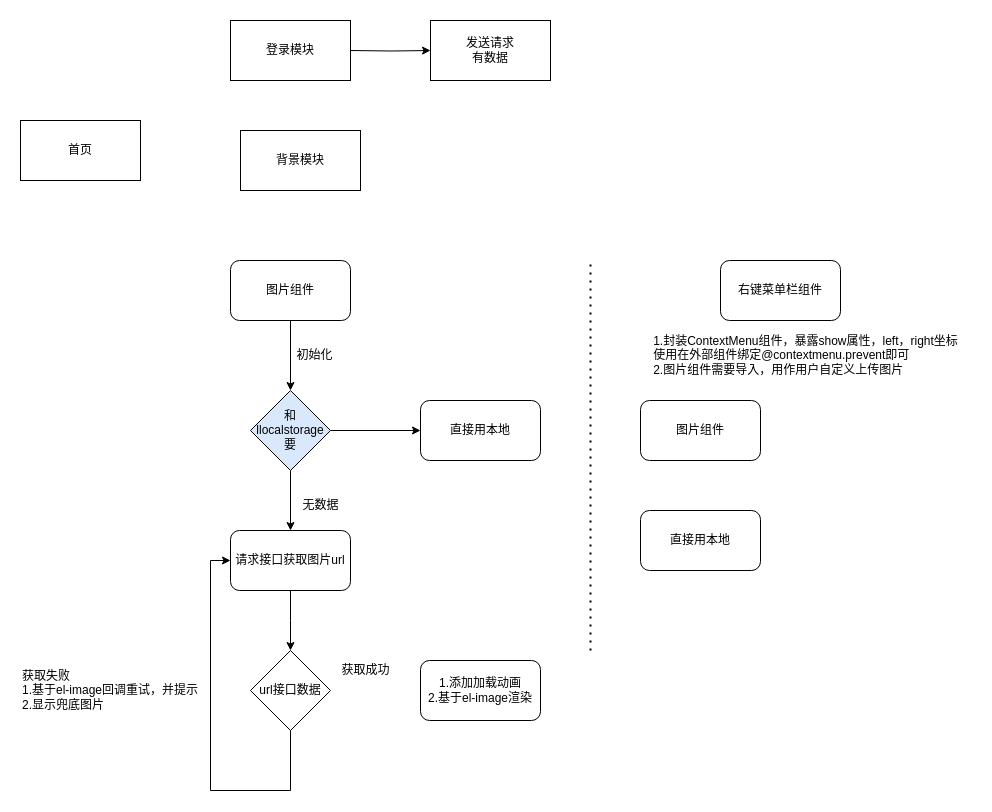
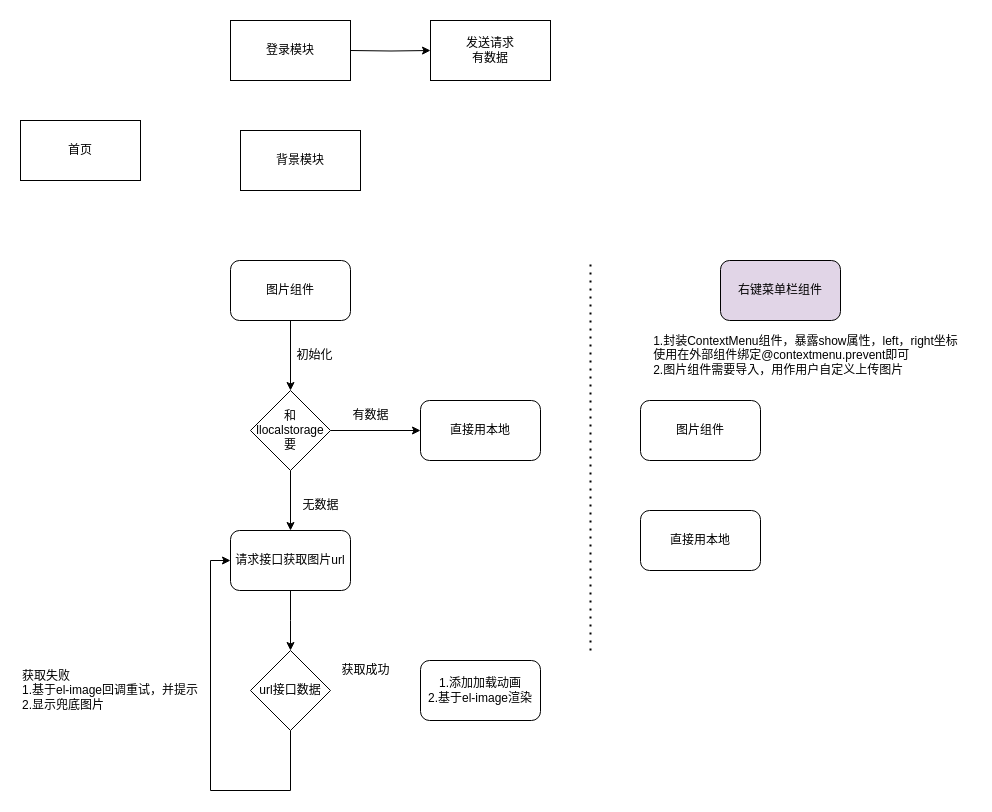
  <mxCell id="0" />
  <mxCell id="1" parent="0" />
  <mxCell id="2" value="" style="edgeStyle=orthogonalEdgeStyle;rounded=0;orthogonalLoop=1;jettySize=auto;html=1;" parent="1" target="3" edge="1"><mxGeometry relative="1" as="geometry"><mxPoint x="350" y="50" as="sourcePoint" /></mxGeometry></mxCell>
  <mxCell id="3" value="发送请求&lt;br&gt;有数据" style="whiteSpace=wrap;html=1;rounded=0;" parent="1" vertex="1"><mxGeometry x="430" y="20" width="120" height="60" as="geometry" /></mxCell>
  <mxCell id="4" value="首页" style="rounded=0;whiteSpace=wrap;html=1;" parent="1" vertex="1"><mxGeometry x="20" y="120" width="120" height="60" as="geometry" /></mxCell>
  <mxCell id="5" value="登录模块" style="rounded=0;whiteSpace=wrap;html=1;" parent="1" vertex="1"><mxGeometry x="230" y="20" width="120" height="60" as="geometry" /></mxCell>
  <mxCell id="6" value="背景模块" style="rounded=0;whiteSpace=wrap;html=1;" parent="1" vertex="1"><mxGeometry x="240" y="130" width="120" height="60" as="geometry" /></mxCell>
  <mxCell id="7" style="edgeStyle=orthogonalEdgeStyle;rounded=0;orthogonalLoop=1;jettySize=auto;html=1;entryX=0.5;entryY=0;entryDx=0;entryDy=0;" parent="1" source="8" target="14" edge="1"><mxGeometry relative="1" as="geometry" /></mxCell>
  <mxCell id="8" value="图片组件" style="rounded=1;whiteSpace=wrap;html=1;" parent="1" vertex="1"><mxGeometry x="230" y="260" width="120" height="60" as="geometry" /></mxCell>
  <mxCell id="9" style="edgeStyle=orthogonalEdgeStyle;rounded=0;orthogonalLoop=1;jettySize=auto;html=1;" parent="1" source="10" edge="1"><mxGeometry relative="1" as="geometry"><mxPoint x="290" y="650" as="targetPoint" /></mxGeometry></mxCell>
  <mxCell id="10" value="请求接口获取图片url" style="whiteSpace=wrap;html=1;rounded=1;" parent="1" vertex="1"><mxGeometry x="230" y="530" width="120" height="60" as="geometry" /></mxCell>
  <mxCell id="11" value="直接用本地" style="whiteSpace=wrap;html=1;rounded=1;" parent="1" vertex="1"><mxGeometry x="420" y="400" width="120" height="60" as="geometry" /></mxCell>
  <mxCell id="12" style="edgeStyle=orthogonalEdgeStyle;rounded=0;orthogonalLoop=1;jettySize=auto;html=1;entryX=0;entryY=0.5;entryDx=0;entryDy=0;" parent="1" source="14" target="11" edge="1"><mxGeometry relative="1" as="geometry" /></mxCell>
  <mxCell id="13" style="edgeStyle=orthogonalEdgeStyle;rounded=0;orthogonalLoop=1;jettySize=auto;html=1;entryX=0.5;entryY=0;entryDx=0;entryDy=0;" parent="1" source="14" target="10" edge="1"><mxGeometry relative="1" as="geometry" /></mxCell>
- <mxCell id="14" value="和llocalstorage要" style="rhombus;whiteSpace=wrap;html=1;fillColor=#dae8fc;" parent="1" vertex="1"><mxGeometry x="250" y="390" width="80" height="80" as="geometry" /></mxCell>
+ <mxCell id="14" value="和llocalstorage要" style="rhombus;whiteSpace=wrap;html=1;" parent="1" vertex="1"><mxGeometry x="250" y="390" width="80" height="80" as="geometry" /></mxCell>
  <mxCell id="15" value="无数据" style="text;html=1;align=center;verticalAlign=middle;resizable=0;points=[];autosize=1;strokeColor=none;fillColor=none;" parent="1" vertex="1"><mxGeometry x="290" y="490" width="60" height="30" as="geometry" /></mxCell>
  <mxCell id="16" value="初始化" style="text;html=1;align=center;verticalAlign=middle;resizable=0;points=[];autosize=1;strokeColor=none;fillColor=none;" parent="1" vertex="1"><mxGeometry x="284" y="340" width="60" height="30" as="geometry" /></mxCell>
  <mxCell id="17" value="" style="endArrow=none;dashed=1;html=1;dashPattern=1 3;strokeWidth=2;rounded=0;" parent="1" edge="1"><mxGeometry width="50" height="50" relative="1" as="geometry"><mxPoint x="590" y="650" as="sourcePoint" /><mxPoint x="590" y="260" as="targetPoint" /></mxGeometry></mxCell>
  <mxCell id="18" style="edgeStyle=orthogonalEdgeStyle;rounded=0;orthogonalLoop=1;jettySize=auto;html=1;entryX=0;entryY=0.5;entryDx=0;entryDy=0;" parent="1" source="19" target="10" edge="1"><mxGeometry relative="1" as="geometry"><mxPoint x="290" y="830" as="targetPoint" /><Array as="points"><mxPoint x="290" y="790" /><mxPoint x="210" y="790" /><mxPoint x="210" y="560" /></Array></mxGeometry></mxCell>
  <mxCell id="19" value="url接口数据" style="rhombus;whiteSpace=wrap;html=1;" parent="1" vertex="1"><mxGeometry x="250" y="650" width="80" height="80" as="geometry" /></mxCell>
  <mxCell id="20" value="1.添加加载动画&lt;br&gt;2.基于el-image渲染" style="whiteSpace=wrap;html=1;rounded=1;align=center;" parent="1" vertex="1"><mxGeometry x="420" y="660" width="120" height="60" as="geometry" /></mxCell>
+ <mxCell id="21" value="有数据" style="text;html=1;align=center;verticalAlign=middle;resizable=0;points=[];autosize=1;strokeColor=none;fillColor=none;" parent="1" vertex="1"><mxGeometry x="340" y="400" width="60" height="30" as="geometry" /></mxCell>
  <mxCell id="22" value="获取成功" style="text;html=1;align=center;verticalAlign=middle;resizable=0;points=[];autosize=1;strokeColor=none;fillColor=none;" parent="1" vertex="1"><mxGeometry x="330" y="655" width="70" height="30" as="geometry" /></mxCell>
  <mxCell id="23" value="获取失败&lt;br&gt;1.基于el-image回调重试，并提示&lt;br&gt;2.显示兜底图片" style="text;html=1;align=left;verticalAlign=middle;resizable=0;points=[];autosize=1;strokeColor=none;fillColor=none;" parent="1" vertex="1"><mxGeometry x="20" y="660" width="200" height="60" as="geometry" /></mxCell>
- <mxCell id="24" value="右键菜单栏组件" style="rounded=1;whiteSpace=wrap;html=1;" parent="1" vertex="1"><mxGeometry x="720" y="260" width="120" height="60" as="geometry" /></mxCell>
+ <mxCell id="24" value="右键菜单栏组件" style="rounded=1;whiteSpace=wrap;html=1;fillColor=#e1d5e7;" parent="1" vertex="1"><mxGeometry x="720" y="260" width="120" height="60" as="geometry" /></mxCell>
  <mxCell id="25" value="&lt;div style=&quot;text-align: left;&quot;&gt;&lt;span style=&quot;background-color: initial;&quot;&gt;1.封装ContextMenu组件，暴露show属性，left，right坐标&lt;/span&gt;&lt;/div&gt;&lt;div style=&quot;text-align: left;&quot;&gt;&lt;span style=&quot;background-color: initial;&quot;&gt;使用在外部组件绑定@contextmenu.prevent即可&lt;/span&gt;&lt;/div&gt;&lt;div style=&quot;text-align: left;&quot;&gt;2.图片组件需要导入，用作用户自定义上传图片&lt;/div&gt;" style="text;html=1;align=center;verticalAlign=middle;resizable=0;points=[];autosize=1;strokeColor=none;fillColor=none;" parent="1" vertex="1"><mxGeometry x="640" y="325" width="330" height="60" as="geometry" /></mxCell>
  <mxCell id="26" value="图片组件" style="rounded=1;whiteSpace=wrap;html=1;" parent="1" vertex="1"><mxGeometry x="640" y="400" width="120" height="60" as="geometry" /></mxCell>
  <mxCell id="27" value="直接用本地" style="whiteSpace=wrap;html=1;rounded=1;" parent="1" vertex="1"><mxGeometry x="640" y="510" width="120" height="60" as="geometry" /></mxCell>
